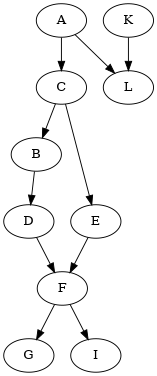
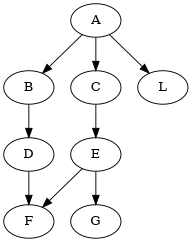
  digraph {
    A
    B
    C
    L
    D
    E
    F
    G
-   I
-   K
-   C -> B
+   A -> B
    A -> C
    A -> L
    B -> D
    C -> E
    D -> F
    E -> F
-   F -> G
-   F -> I
-   K -> L
+   E -> G
  }
